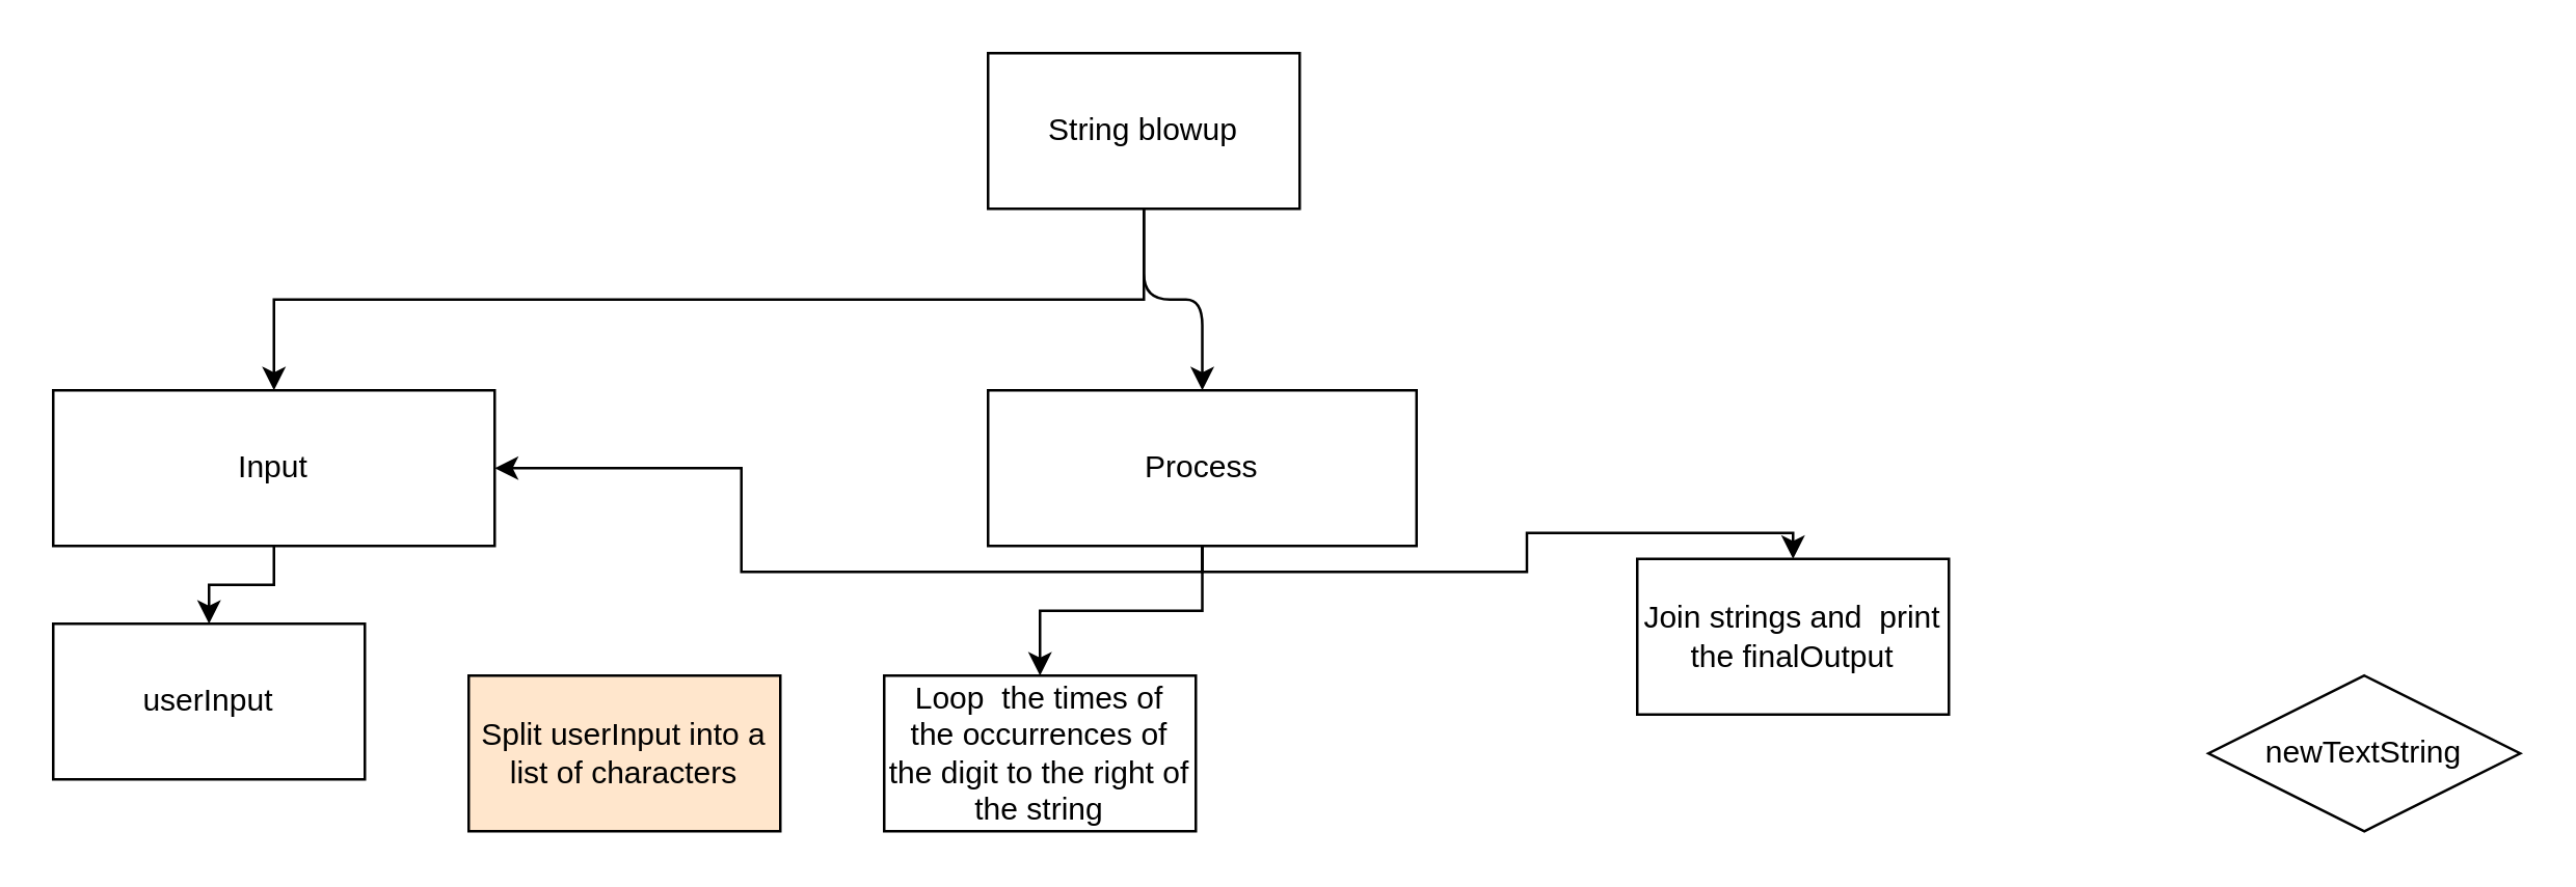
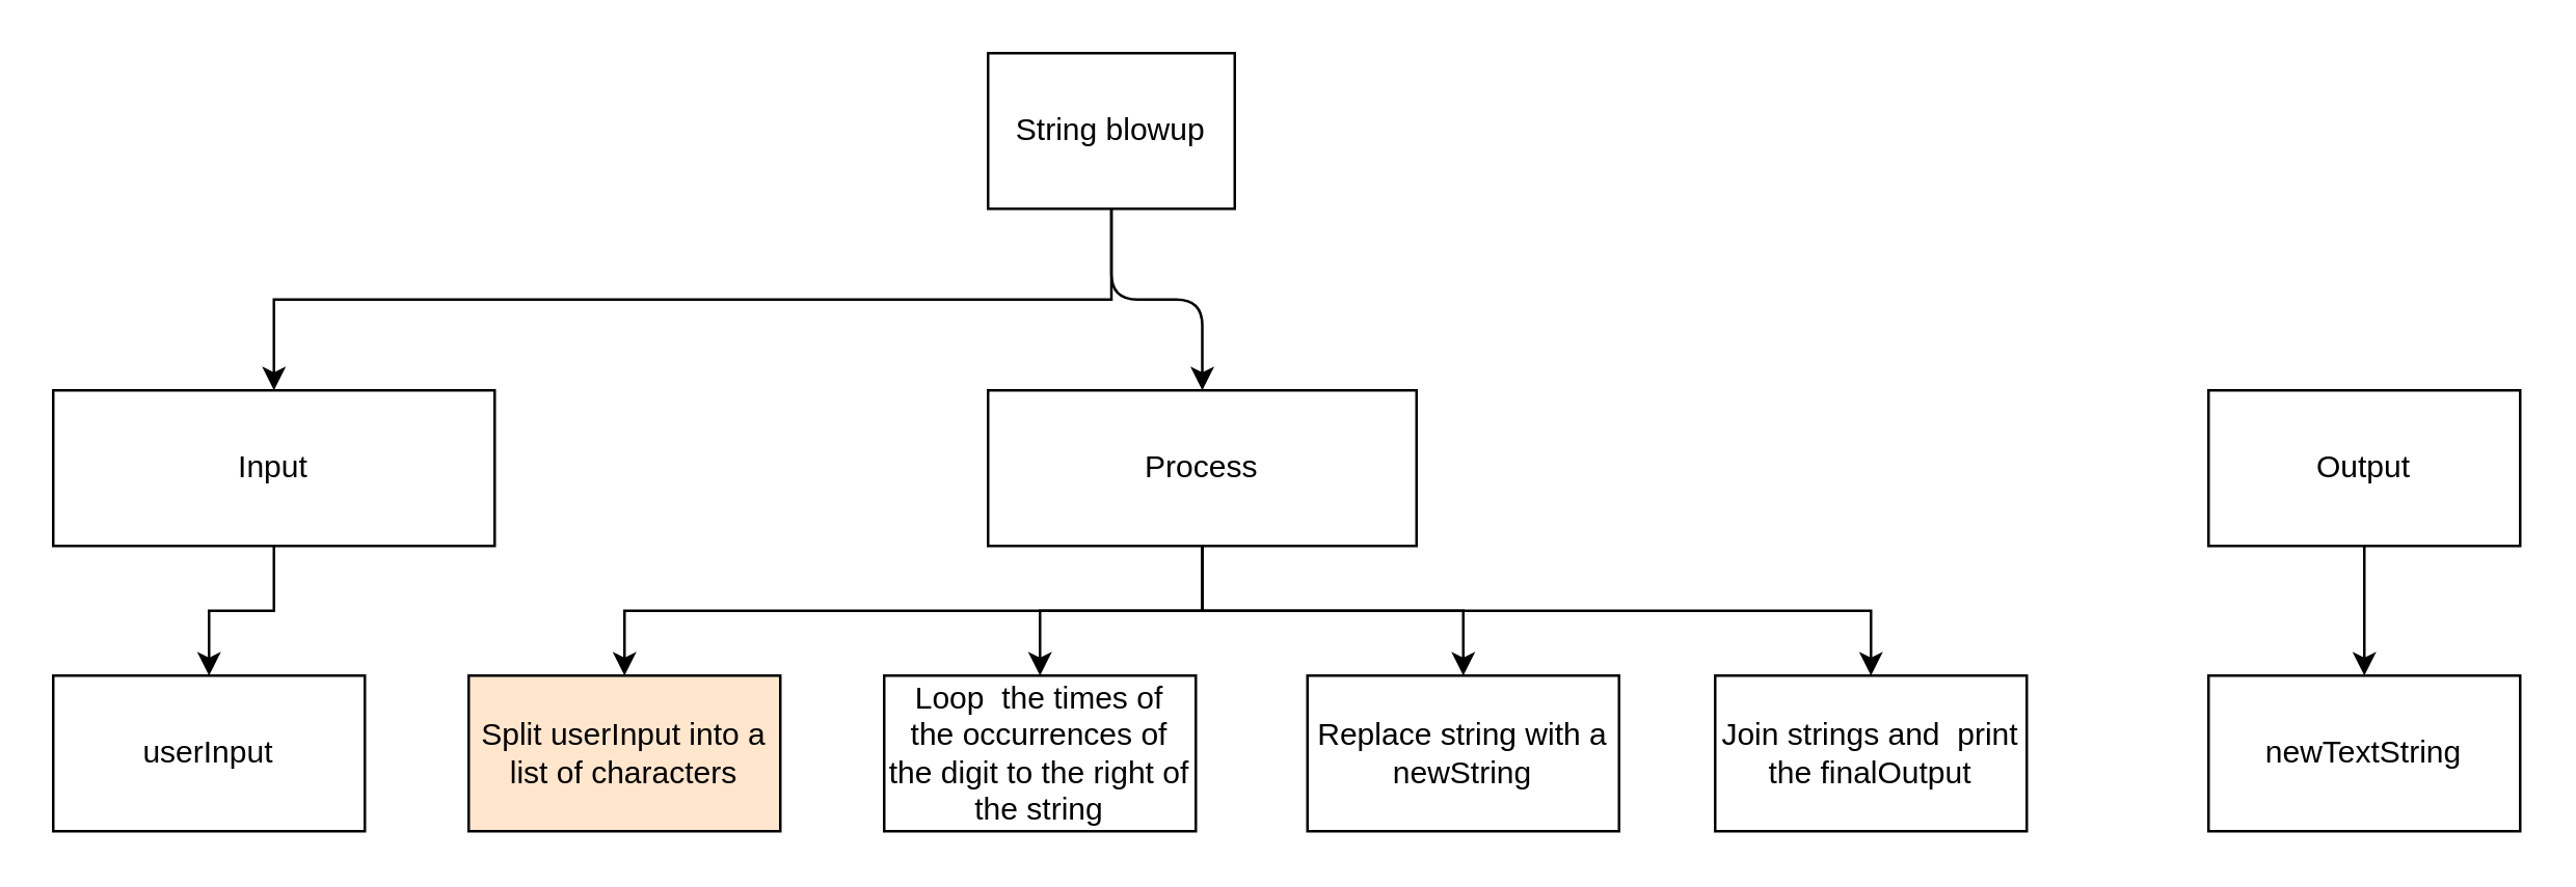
  <mxCell id="0" />
  <mxCell id="1" parent="0" />
  <mxCell id="2" style="edgeStyle=orthogonalEdgeStyle;html=1;exitX=0.5;exitY=1;exitDx=0;exitDy=0;" parent="1" source="4" target="11" edge="1"><mxGeometry relative="1" as="geometry" /></mxCell>
  <mxCell id="3" style="edgeStyle=orthogonalEdgeStyle;rounded=0;html=1;exitX=0.5;exitY=1;exitDx=0;exitDy=0;entryX=0.5;entryY=0;entryDx=0;entryDy=0;" parent="1" source="4" target="6" edge="1"><mxGeometry relative="1" as="geometry" /></mxCell>
- <mxCell id="4" value="String blowup" style="rounded=0;whiteSpace=wrap;html=1;" parent="1" vertex="1"><mxGeometry x="380" y="20" width="120" height="60" as="geometry" /></mxCell>
+ <mxCell id="4" value="String blowup" style="rounded=0;whiteSpace=wrap;html=1;" parent="1" vertex="1"><mxGeometry x="380" y="20" width="95" height="60" as="geometry" /></mxCell>
  <mxCell id="5" style="edgeStyle=orthogonalEdgeStyle;rounded=0;html=1;exitX=0.5;exitY=1;exitDx=0;exitDy=0;entryX=0.5;entryY=0;entryDx=0;entryDy=0;" parent="1" source="6" target="14" edge="1"><mxGeometry relative="1" as="geometry" /></mxCell>
  <mxCell id="6" value="Input" style="rounded=0;whiteSpace=wrap;html=1;" parent="1" vertex="1"><mxGeometry x="20" y="150" width="170" height="60" as="geometry" /></mxCell>
- <mxCell id="7" style="edgeStyle=orthogonalEdgeStyle;rounded=0;html=1;exitX=0.5;exitY=1;exitDx=0;exitDy=0;" parent="1" source="11" target="6" edge="1"><mxGeometry relative="1" as="geometry" /></mxCell>
+ <mxCell id="7" style="edgeStyle=orthogonalEdgeStyle;rounded=0;html=1;exitX=0.5;exitY=1;exitDx=0;exitDy=0;entryX=0.5;entryY=0;entryDx=0;entryDy=0;" parent="1" source="11" target="15" edge="1"><mxGeometry relative="1" as="geometry" /></mxCell>
  <mxCell id="8" style="edgeStyle=orthogonalEdgeStyle;rounded=0;html=1;exitX=0.5;exitY=1;exitDx=0;exitDy=0;" parent="1" source="11" target="16" edge="1"><mxGeometry relative="1" as="geometry" /></mxCell>
+ <mxCell id="9" style="edgeStyle=orthogonalEdgeStyle;rounded=0;html=1;exitX=0.5;exitY=1;exitDx=0;exitDy=0;entryX=0.5;entryY=0;entryDx=0;entryDy=0;" parent="1" source="11" target="17" edge="1"><mxGeometry relative="1" as="geometry" /></mxCell>
  <mxCell id="10" style="edgeStyle=orthogonalEdgeStyle;rounded=0;html=1;exitX=0.5;exitY=1;exitDx=0;exitDy=0;" parent="1" source="11" target="18" edge="1"><mxGeometry relative="1" as="geometry" /></mxCell>
  <mxCell id="11" value="Process" style="rounded=0;whiteSpace=wrap;html=1;" parent="1" vertex="1"><mxGeometry x="380" y="150" width="165" height="60" as="geometry" /></mxCell>
- <mxCell id="14" value="userInput" style="rounded=0;whiteSpace=wrap;html=1;" parent="1" vertex="1"><mxGeometry x="20" y="240" width="120" height="60" as="geometry" /></mxCell>
+ <mxCell id="12" style="edgeStyle=orthogonalEdgeStyle;rounded=0;html=1;exitX=0.5;exitY=1;exitDx=0;exitDy=0;entryX=0.5;entryY=0;entryDx=0;entryDy=0;" parent="1" source="13" target="19" edge="1"><mxGeometry relative="1" as="geometry" /></mxCell>
+ <mxCell id="13" value="Output" style="rounded=0;whiteSpace=wrap;html=1;" parent="1" vertex="1"><mxGeometry x="850" y="150" width="120" height="60" as="geometry" /></mxCell>
+ <mxCell id="14" value="userInput" style="rounded=0;whiteSpace=wrap;html=1;" parent="1" vertex="1"><mxGeometry x="20" y="260" width="120" height="60" as="geometry" /></mxCell>
  <mxCell id="15" value="Split userInput into a list of characters" style="rounded=0;whiteSpace=wrap;html=1;fillColor=#ffe6cc;" parent="1" vertex="1"><mxGeometry x="180" y="260" width="120" height="60" as="geometry" /></mxCell>
  <mxCell id="16" value="Loop&amp;nbsp; the times of the&amp;nbsp;&lt;span id=&quot;docs-internal-guid-b15dee8e-7fff-549d-9cad-097204f311ef&quot;&gt;&lt;span style=&quot;font-family: &amp;#34;cabin&amp;#34; , sans-serif ; background-color: transparent ; vertical-align: baseline&quot;&gt;&lt;font style=&quot;font-size: 12px&quot;&gt;occurrences of the digit to the right of the string&lt;/font&gt;&lt;/span&gt;&lt;/span&gt;" style="rounded=0;whiteSpace=wrap;html=1;" parent="1" vertex="1"><mxGeometry x="340" y="260" width="120" height="60" as="geometry" /></mxCell>
- <mxCell id="18" value="Join strings and&amp;nbsp; print the finalOutput" style="rounded=0;whiteSpace=wrap;html=1;" parent="1" vertex="1"><mxGeometry x="630" y="215" width="120" height="60" as="geometry" /></mxCell>
- <mxCell id="19" value="newTextString" style="rhombus;whiteSpace=wrap;html=1;" parent="1" vertex="1"><mxGeometry x="850" y="260" width="120" height="60" as="geometry" /></mxCell>
+ <mxCell id="17" value="Replace string with a newString" style="rounded=0;whiteSpace=wrap;html=1;" parent="1" vertex="1"><mxGeometry x="503" y="260" width="120" height="60" as="geometry" /></mxCell>
+ <mxCell id="18" value="Join strings and&amp;nbsp; print the finalOutput" style="rounded=0;whiteSpace=wrap;html=1;" parent="1" vertex="1"><mxGeometry x="660" y="260" width="120" height="60" as="geometry" /></mxCell>
+ <mxCell id="19" value="newTextString" style="rounded=0;whiteSpace=wrap;html=1;" parent="1" vertex="1"><mxGeometry x="850" y="260" width="120" height="60" as="geometry" /></mxCell>
